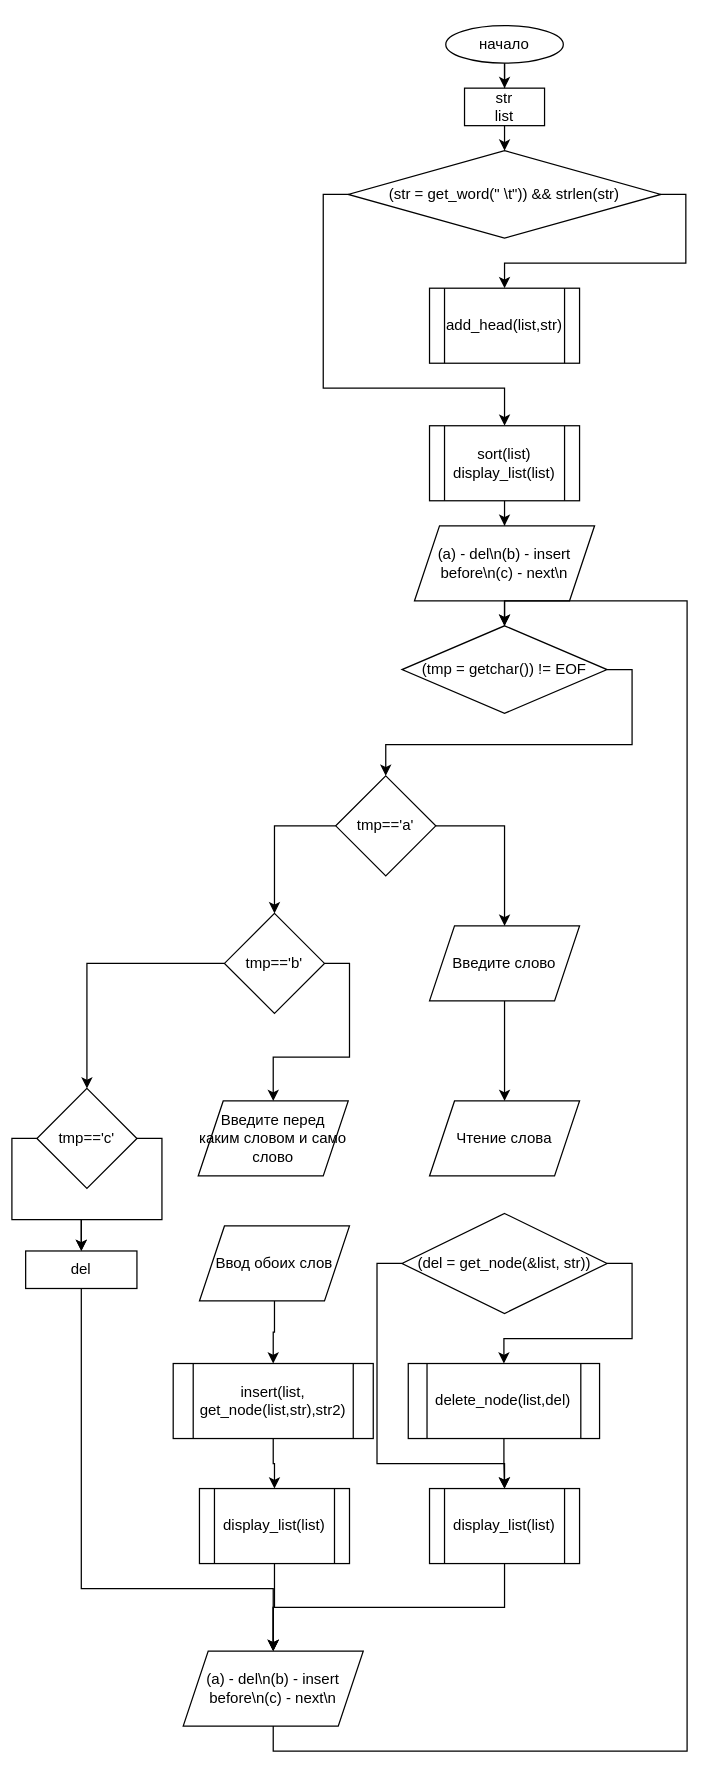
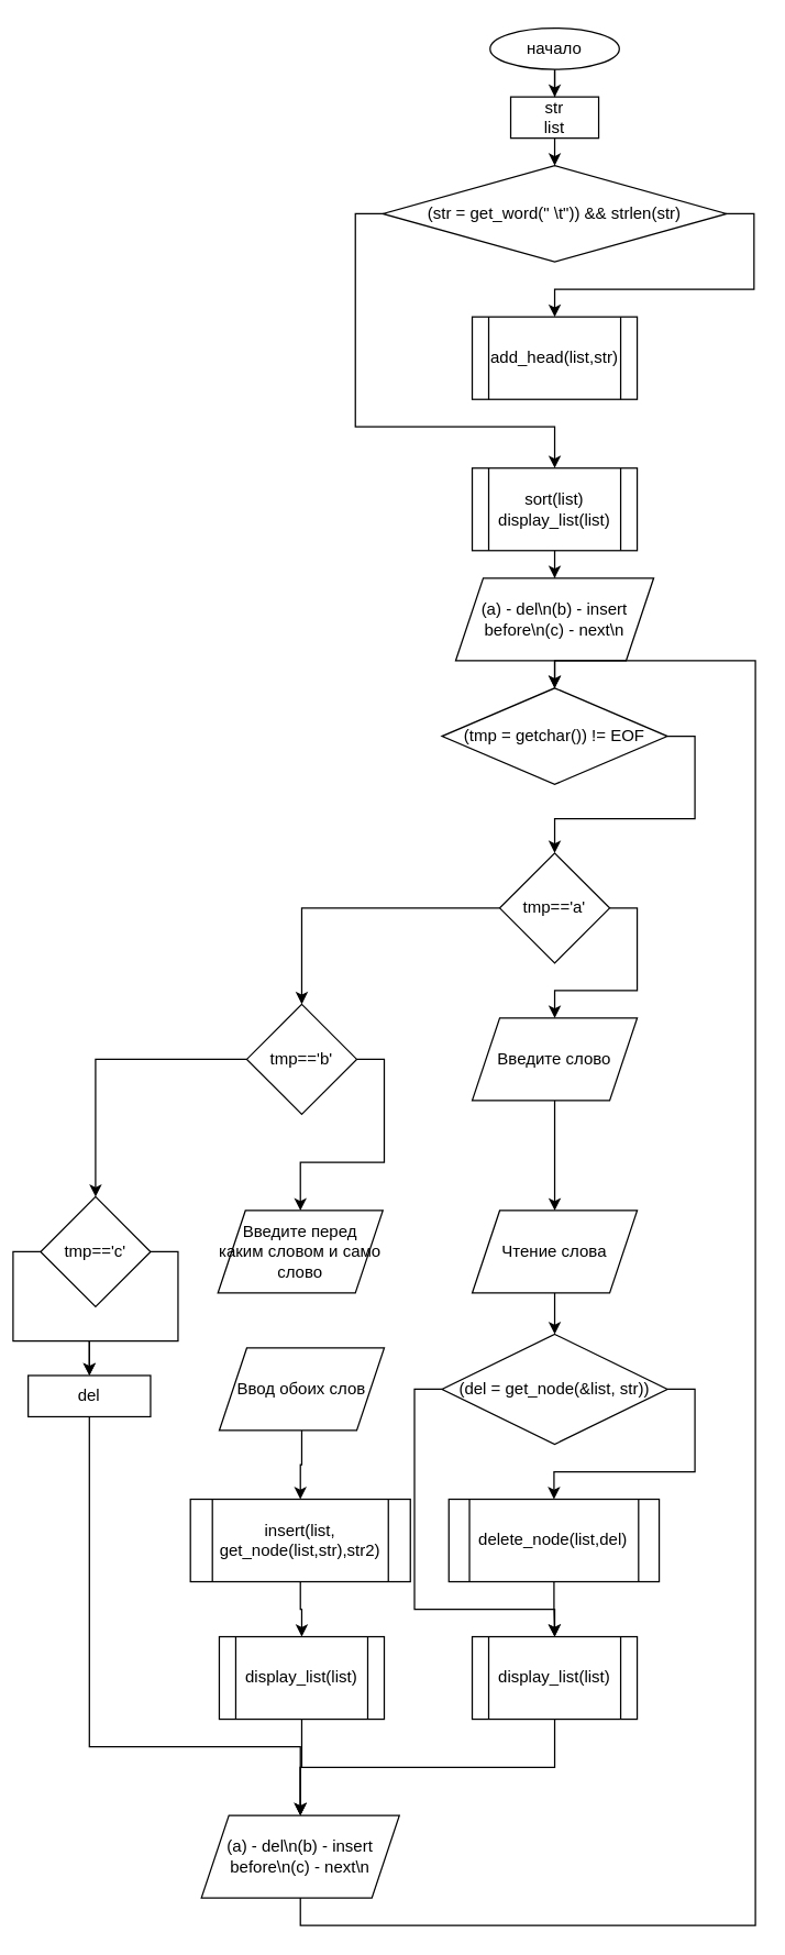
  <mxCell id="0" />
  <mxCell id="1" parent="0" />
  <mxCell id="2" value="" style="edgeStyle=orthogonalEdgeStyle;rounded=0;orthogonalLoop=1;jettySize=auto;html=1;" edge="1" parent="1" source="4" target="8"><mxGeometry relative="1" as="geometry" /></mxCell>
  <mxCell id="3" style="edgeStyle=orthogonalEdgeStyle;rounded=0;orthogonalLoop=1;jettySize=auto;html=1;" edge="1" parent="1" source="4"><mxGeometry relative="1" as="geometry"><mxPoint x="403" y="70" as="targetPoint" /></mxGeometry></mxCell>
  <mxCell id="4" value="начало" style="ellipse;whiteSpace=wrap;html=1;" vertex="1" parent="1"><mxGeometry x="356" y="20" width="94" height="30" as="geometry" /></mxCell>
  <mxCell id="5" value="str&lt;br&gt;list" style="rounded=0;whiteSpace=wrap;html=1;" vertex="1" parent="1"><mxGeometry x="371" y="70" width="64" height="30" as="geometry" /></mxCell>
  <mxCell id="6" style="edgeStyle=orthogonalEdgeStyle;rounded=0;orthogonalLoop=1;jettySize=auto;html=1;exitX=1;exitY=0.5;exitDx=0;exitDy=0;entryX=0.5;entryY=0;entryDx=0;entryDy=0;" edge="1" parent="1" source="8" target="9"><mxGeometry relative="1" as="geometry" /></mxCell>
  <mxCell id="7" style="edgeStyle=orthogonalEdgeStyle;rounded=0;orthogonalLoop=1;jettySize=auto;html=1;exitX=0;exitY=0.5;exitDx=0;exitDy=0;entryX=0.5;entryY=0;entryDx=0;entryDy=0;" edge="1" parent="1" source="8" target="11"><mxGeometry relative="1" as="geometry"><Array as="points"><mxPoint x="258" y="155" /><mxPoint x="258" y="310" /><mxPoint x="403" y="310" /></Array></mxGeometry></mxCell>
  <mxCell id="8" value="(str = get_word(&quot; \t&quot;)) &amp;&amp; strlen(str)" style="rhombus;whiteSpace=wrap;html=1;" vertex="1" parent="1"><mxGeometry x="278" y="120" width="250" height="70" as="geometry" /></mxCell>
  <mxCell id="9" value="add_head(list,str)" style="shape=process;whiteSpace=wrap;html=1;backgroundOutline=1;" vertex="1" parent="1"><mxGeometry x="343" y="230" width="120" height="60" as="geometry" /></mxCell>
  <mxCell id="10" value="" style="edgeStyle=orthogonalEdgeStyle;rounded=0;orthogonalLoop=1;jettySize=auto;html=1;" edge="1" parent="1" source="11" target="13"><mxGeometry relative="1" as="geometry" /></mxCell>
  <mxCell id="11" value="sort(list)&lt;br&gt;display_list(list)" style="shape=process;whiteSpace=wrap;html=1;backgroundOutline=1;" vertex="1" parent="1"><mxGeometry x="343" y="340" width="120" height="60" as="geometry" /></mxCell>
  <mxCell id="12" value="" style="edgeStyle=orthogonalEdgeStyle;rounded=0;orthogonalLoop=1;jettySize=auto;html=1;" edge="1" parent="1" source="13" target="15"><mxGeometry relative="1" as="geometry" /></mxCell>
  <mxCell id="13" value="(a) - del\n(b) - insert before\n(c) - next\n" style="shape=parallelogram;perimeter=parallelogramPerimeter;whiteSpace=wrap;html=1;fixedSize=1;" vertex="1" parent="1"><mxGeometry x="331" y="420" width="144" height="60" as="geometry" /></mxCell>
  <mxCell id="14" style="edgeStyle=orthogonalEdgeStyle;rounded=0;orthogonalLoop=1;jettySize=auto;html=1;exitX=1;exitY=0.5;exitDx=0;exitDy=0;entryX=0.5;entryY=0;entryDx=0;entryDy=0;" edge="1" parent="1" source="15" target="18"><mxGeometry relative="1" as="geometry" /></mxCell>
  <mxCell id="15" value="(tmp = getchar()) != EOF" style="rhombus;whiteSpace=wrap;html=1;" vertex="1" parent="1"><mxGeometry x="321" y="500" width="164" height="70" as="geometry" /></mxCell>
  <mxCell id="16" style="edgeStyle=orthogonalEdgeStyle;rounded=0;orthogonalLoop=1;jettySize=auto;html=1;exitX=1;exitY=0.5;exitDx=0;exitDy=0;entryX=0.5;entryY=0;entryDx=0;entryDy=0;" edge="1" parent="1" source="18" target="20"><mxGeometry relative="1" as="geometry" /></mxCell>
  <mxCell id="17" style="edgeStyle=orthogonalEdgeStyle;rounded=0;orthogonalLoop=1;jettySize=auto;html=1;exitX=0;exitY=0.5;exitDx=0;exitDy=0;entryX=0.5;entryY=0;entryDx=0;entryDy=0;" edge="1" parent="1" source="18" target="32"><mxGeometry relative="1" as="geometry" /></mxCell>
- <mxCell id="18" value="tmp=='a'" style="rhombus;whiteSpace=wrap;html=1;" vertex="1" parent="1"><mxGeometry x="268" y="620" width="80" height="80" as="geometry" /></mxCell>
+ <mxCell id="18" value="tmp=='a'" style="rhombus;whiteSpace=wrap;html=1;" vertex="1" parent="1"><mxGeometry x="363" y="620" width="80" height="80" as="geometry" /></mxCell>
  <mxCell id="19" value="" style="edgeStyle=orthogonalEdgeStyle;rounded=0;orthogonalLoop=1;jettySize=auto;html=1;" edge="1" parent="1" source="20" target="22"><mxGeometry relative="1" as="geometry" /></mxCell>
  <mxCell id="20" value="Введите слово" style="shape=parallelogram;perimeter=parallelogramPerimeter;whiteSpace=wrap;html=1;fixedSize=1;" vertex="1" parent="1"><mxGeometry x="343" y="740" width="120" height="60" as="geometry" /></mxCell>
+ <mxCell id="21" value="" style="edgeStyle=orthogonalEdgeStyle;rounded=0;orthogonalLoop=1;jettySize=auto;html=1;" edge="1" parent="1" source="22" target="25"><mxGeometry relative="1" as="geometry" /></mxCell>
  <mxCell id="22" value="Чтение слова" style="shape=parallelogram;perimeter=parallelogramPerimeter;whiteSpace=wrap;html=1;fixedSize=1;" vertex="1" parent="1"><mxGeometry x="343" y="880" width="120" height="60" as="geometry" /></mxCell>
  <mxCell id="23" style="edgeStyle=orthogonalEdgeStyle;rounded=0;orthogonalLoop=1;jettySize=auto;html=1;exitX=1;exitY=0.5;exitDx=0;exitDy=0;entryX=0.5;entryY=0;entryDx=0;entryDy=0;" edge="1" parent="1" source="25" target="27"><mxGeometry relative="1" as="geometry" /></mxCell>
  <mxCell id="24" style="edgeStyle=orthogonalEdgeStyle;rounded=0;orthogonalLoop=1;jettySize=auto;html=1;exitX=0;exitY=0.5;exitDx=0;exitDy=0;entryX=0.5;entryY=0;entryDx=0;entryDy=0;" edge="1" parent="1" source="25" target="29"><mxGeometry relative="1" as="geometry"><Array as="points"><mxPoint x="301" y="1010" /><mxPoint x="301" y="1170" /><mxPoint x="403" y="1170" /></Array></mxGeometry></mxCell>
  <mxCell id="25" value="(del = get_node(&amp;amp;list, str))" style="rhombus;whiteSpace=wrap;html=1;" vertex="1" parent="1"><mxGeometry x="321" y="970" width="164" height="80" as="geometry" /></mxCell>
  <mxCell id="26" value="" style="edgeStyle=orthogonalEdgeStyle;rounded=0;orthogonalLoop=1;jettySize=auto;html=1;" edge="1" parent="1" source="27" target="29"><mxGeometry relative="1" as="geometry" /></mxCell>
  <mxCell id="27" value="delete_node(list,del)" style="shape=process;whiteSpace=wrap;html=1;backgroundOutline=1;" vertex="1" parent="1"><mxGeometry x="326" y="1090" width="153" height="60" as="geometry" /></mxCell>
  <mxCell id="28" style="edgeStyle=orthogonalEdgeStyle;rounded=0;orthogonalLoop=1;jettySize=auto;html=1;exitX=0.5;exitY=1;exitDx=0;exitDy=0;entryX=0.5;entryY=0;entryDx=0;entryDy=0;" edge="1" parent="1" source="29" target="46"><mxGeometry relative="1" as="geometry" /></mxCell>
  <mxCell id="29" value="display_list(list)" style="shape=process;whiteSpace=wrap;html=1;backgroundOutline=1;" vertex="1" parent="1"><mxGeometry x="343" y="1190" width="120" height="60" as="geometry" /></mxCell>
  <mxCell id="30" style="edgeStyle=orthogonalEdgeStyle;rounded=0;orthogonalLoop=1;jettySize=auto;html=1;exitX=1;exitY=0.5;exitDx=0;exitDy=0;entryX=0.5;entryY=0;entryDx=0;entryDy=0;" edge="1" parent="1" source="32" target="33"><mxGeometry relative="1" as="geometry" /></mxCell>
  <mxCell id="31" style="edgeStyle=orthogonalEdgeStyle;rounded=0;orthogonalLoop=1;jettySize=auto;html=1;exitX=0;exitY=0.5;exitDx=0;exitDy=0;entryX=0.5;entryY=0;entryDx=0;entryDy=0;" edge="1" parent="1" source="32" target="42"><mxGeometry relative="1" as="geometry" /></mxCell>
  <mxCell id="32" value="tmp=='b'" style="rhombus;whiteSpace=wrap;html=1;" vertex="1" parent="1"><mxGeometry x="179" y="730" width="80" height="80" as="geometry" /></mxCell>
  <mxCell id="33" value="Введите перед каким словом и само слово" style="shape=parallelogram;perimeter=parallelogramPerimeter;whiteSpace=wrap;html=1;fixedSize=1;" vertex="1" parent="1"><mxGeometry x="158" y="880" width="120" height="60" as="geometry" /></mxCell>
  <mxCell id="34" value="" style="edgeStyle=orthogonalEdgeStyle;rounded=0;orthogonalLoop=1;jettySize=auto;html=1;" edge="1" parent="1" source="35" target="37"><mxGeometry relative="1" as="geometry" /></mxCell>
  <mxCell id="35" value="Ввод обоих слов" style="shape=parallelogram;perimeter=parallelogramPerimeter;whiteSpace=wrap;html=1;fixedSize=1;" vertex="1" parent="1"><mxGeometry x="159" y="980" width="120" height="60" as="geometry" /></mxCell>
  <mxCell id="36" value="" style="edgeStyle=orthogonalEdgeStyle;rounded=0;orthogonalLoop=1;jettySize=auto;html=1;" edge="1" parent="1" source="37" target="39"><mxGeometry relative="1" as="geometry" /></mxCell>
  <mxCell id="37" value="insert(list,&lt;br&gt;get_node(list,str),str2)" style="shape=process;whiteSpace=wrap;html=1;backgroundOutline=1;" vertex="1" parent="1"><mxGeometry x="138" y="1090" width="160" height="60" as="geometry" /></mxCell>
  <mxCell id="38" value="" style="edgeStyle=orthogonalEdgeStyle;rounded=0;orthogonalLoop=1;jettySize=auto;html=1;" edge="1" parent="1" source="39" target="46"><mxGeometry relative="1" as="geometry" /></mxCell>
  <mxCell id="39" value="display_list(list)" style="shape=process;whiteSpace=wrap;html=1;backgroundOutline=1;" vertex="1" parent="1"><mxGeometry x="159" y="1190" width="120" height="60" as="geometry" /></mxCell>
  <mxCell id="40" style="edgeStyle=orthogonalEdgeStyle;rounded=0;orthogonalLoop=1;jettySize=auto;html=1;exitX=1;exitY=0.5;exitDx=0;exitDy=0;entryX=0.5;entryY=0;entryDx=0;entryDy=0;" edge="1" parent="1" source="42" target="44"><mxGeometry relative="1" as="geometry" /></mxCell>
  <mxCell id="41" style="edgeStyle=orthogonalEdgeStyle;rounded=0;orthogonalLoop=1;jettySize=auto;html=1;exitX=0;exitY=0.5;exitDx=0;exitDy=0;entryX=0.5;entryY=0;entryDx=0;entryDy=0;" edge="1" parent="1" source="42" target="44"><mxGeometry relative="1" as="geometry" /></mxCell>
  <mxCell id="42" value="tmp=='c'" style="rhombus;whiteSpace=wrap;html=1;" vertex="1" parent="1"><mxGeometry x="29" y="870" width="80" height="80" as="geometry" /></mxCell>
  <mxCell id="43" style="edgeStyle=orthogonalEdgeStyle;rounded=0;orthogonalLoop=1;jettySize=auto;html=1;exitX=0.5;exitY=1;exitDx=0;exitDy=0;entryX=0.5;entryY=0;entryDx=0;entryDy=0;" edge="1" parent="1" source="44" target="46"><mxGeometry relative="1" as="geometry"><Array as="points"><mxPoint x="64" y="1270" /><mxPoint x="218" y="1270" /></Array></mxGeometry></mxCell>
  <mxCell id="44" value="del" style="rounded=0;whiteSpace=wrap;html=1;" vertex="1" parent="1"><mxGeometry x="20" y="1000" width="89" height="30" as="geometry" /></mxCell>
  <mxCell id="45" style="edgeStyle=orthogonalEdgeStyle;rounded=0;orthogonalLoop=1;jettySize=auto;html=1;exitX=0.5;exitY=1;exitDx=0;exitDy=0;entryX=0.5;entryY=0;entryDx=0;entryDy=0;" edge="1" parent="1" source="46" target="15"><mxGeometry relative="1" as="geometry"><Array as="points"><mxPoint x="218" y="1400" /><mxPoint x="549" y="1400" /><mxPoint x="549" y="480" /><mxPoint x="403" y="480" /></Array></mxGeometry></mxCell>
  <mxCell id="46" value="(a) - del\n(b) - insert before\n(c) - next\n" style="shape=parallelogram;perimeter=parallelogramPerimeter;whiteSpace=wrap;html=1;fixedSize=1;" vertex="1" parent="1"><mxGeometry x="146" y="1320" width="144" height="60" as="geometry" /></mxCell>
